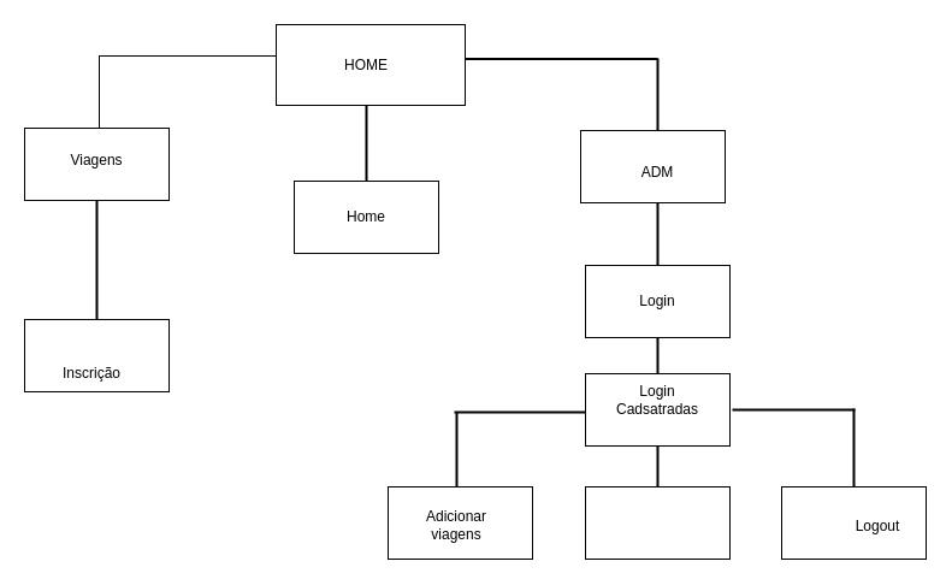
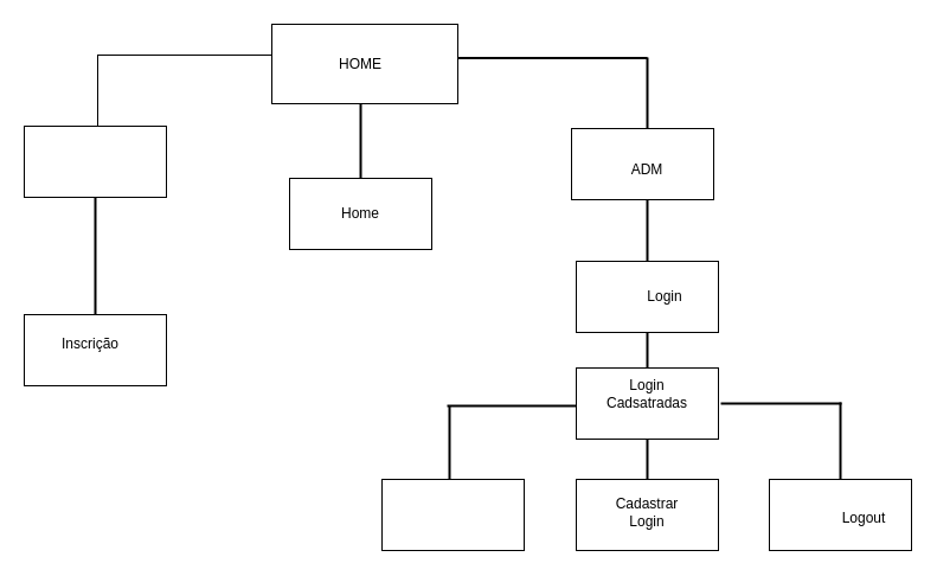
  <mxCell id="0" />
  <mxCell id="1" parent="0" />
  <mxCell id="2" value="" style="rounded=0;whiteSpace=wrap;html=1;" vertex="1" parent="1"><mxGeometry x="229" y="20" width="157" height="67" as="geometry" /></mxCell>
  <mxCell id="3" value="&lt;font style=&quot;vertical-align: inherit&quot;&gt;&lt;font style=&quot;vertical-align: inherit&quot;&gt;HOME&lt;/font&gt;&lt;/font&gt;" style="text;html=1;strokeColor=none;fillColor=none;align=center;verticalAlign=middle;whiteSpace=wrap;rounded=0;" vertex="1" parent="1"><mxGeometry x="284" y="43.5" width="40" height="20" as="geometry" /></mxCell>
  <mxCell id="4" value="" style="shape=partialRectangle;whiteSpace=wrap;html=1;bottom=0;right=0;fillColor=none;" vertex="1" parent="1"><mxGeometry x="82" y="46" width="147" height="60" as="geometry" /></mxCell>
  <mxCell id="5" value="" style="line;strokeWidth=2;html=1;" vertex="1" parent="1"><mxGeometry x="386" y="43.5" width="160" height="10" as="geometry" /></mxCell>
  <mxCell id="6" value="" style="line;strokeWidth=2;direction=south;html=1;" vertex="1" parent="1"><mxGeometry x="428" y="48" width="236" height="60" as="geometry" /></mxCell>
  <mxCell id="7" value="" style="rounded=0;whiteSpace=wrap;html=1;" vertex="1" parent="1"><mxGeometry x="20" y="106" width="120" height="60" as="geometry" /></mxCell>
  <mxCell id="8" value="" style="rounded=0;whiteSpace=wrap;html=1;" vertex="1" parent="1"><mxGeometry x="482" y="108" width="120" height="60" as="geometry" /></mxCell>
- <mxCell id="9" value="Viagens" style="text;html=1;strokeColor=none;fillColor=none;align=center;verticalAlign=middle;whiteSpace=wrap;rounded=0;" vertex="1" parent="1"><mxGeometry x="60" y="123" width="40" height="20" as="geometry" /></mxCell>
  <mxCell id="10" value="ADM" style="text;html=1;strokeColor=none;fillColor=none;align=center;verticalAlign=middle;whiteSpace=wrap;rounded=0;" vertex="1" parent="1"><mxGeometry x="526" y="133" width="40" height="20" as="geometry" /></mxCell>
  <mxCell id="11" value="" style="line;strokeWidth=2;direction=south;html=1;" vertex="1" parent="1"><mxGeometry x="541" y="168" width="10" height="52" as="geometry" /></mxCell>
  <mxCell id="12" value="" style="rounded=0;whiteSpace=wrap;html=1;" vertex="1" parent="1"><mxGeometry x="486" y="220" width="120" height="60" as="geometry" /></mxCell>
  <mxCell id="13" value="" style="line;strokeWidth=2;direction=south;html=1;" vertex="1" parent="1"><mxGeometry x="541" y="280" width="10" height="30" as="geometry" /></mxCell>
  <mxCell id="14" value="" style="rounded=0;whiteSpace=wrap;html=1;" vertex="1" parent="1"><mxGeometry x="486" y="310" width="120" height="60" as="geometry" /></mxCell>
  <mxCell id="15" value="" style="line;strokeWidth=2;direction=south;html=1;" vertex="1" parent="1"><mxGeometry x="541" y="370" width="10" height="34" as="geometry" /></mxCell>
  <mxCell id="16" value="" style="rounded=0;whiteSpace=wrap;html=1;" vertex="1" parent="1"><mxGeometry x="486" y="404" width="120" height="60" as="geometry" /></mxCell>
- <mxCell id="17" value="Login" style="text;html=1;strokeColor=none;fillColor=none;align=center;verticalAlign=middle;whiteSpace=wrap;rounded=0;" vertex="1" parent="1"><mxGeometry x="526" y="240" width="40" height="20" as="geometry" /></mxCell>
+ <mxCell id="17" value="Login" style="text;html=1;strokeColor=none;fillColor=none;align=center;verticalAlign=middle;whiteSpace=wrap;rounded=0;" vertex="1" parent="1"><mxGeometry x="541" y="240" width="40" height="20" as="geometry" /></mxCell>
  <mxCell id="18" value="Login&lt;br&gt;Cadsatradas" style="text;html=1;strokeColor=none;fillColor=none;align=center;verticalAlign=middle;whiteSpace=wrap;rounded=0;" vertex="1" parent="1"><mxGeometry x="526" y="322" width="40" height="20" as="geometry" /></mxCell>
+ <mxCell id="19" value="Cadastrar Login&lt;br&gt;" style="text;html=1;strokeColor=none;fillColor=none;align=center;verticalAlign=middle;whiteSpace=wrap;rounded=0;" vertex="1" parent="1"><mxGeometry x="526" y="422" width="40" height="20" as="geometry" /></mxCell>
  <mxCell id="20" value="" style="line;strokeWidth=2;direction=west;html=1;" vertex="1" parent="1"><mxGeometry x="377" y="337" width="109" height="10" as="geometry" /></mxCell>
  <mxCell id="21" value="" style="line;strokeWidth=2;direction=south;html=1;" vertex="1" parent="1"><mxGeometry x="374" y="342" width="10" height="63" as="geometry" /></mxCell>
  <mxCell id="22" value="" style="line;strokeWidth=2;html=1;" vertex="1" parent="1"><mxGeometry x="608" y="335" width="102" height="10" as="geometry" /></mxCell>
  <mxCell id="23" value="" style="line;strokeWidth=2;direction=south;html=1;" vertex="1" parent="1"><mxGeometry x="704" y="339" width="10" height="68" as="geometry" /></mxCell>
  <mxCell id="24" value="" style="rounded=0;whiteSpace=wrap;html=1;" vertex="1" parent="1"><mxGeometry x="322" y="404" width="120" height="60" as="geometry" /></mxCell>
  <mxCell id="25" value="" style="rounded=0;whiteSpace=wrap;html=1;" vertex="1" parent="1"><mxGeometry x="649" y="404" width="120" height="60" as="geometry" /></mxCell>
- <mxCell id="26" value="Adicionar viagens" style="text;html=1;strokeColor=none;fillColor=none;align=center;verticalAlign=middle;whiteSpace=wrap;rounded=0;" vertex="1" parent="1"><mxGeometry x="359" y="426" width="40" height="20" as="geometry" /></mxCell>
  <mxCell id="27" value="Logout" style="text;html=1;strokeColor=none;fillColor=none;align=center;verticalAlign=middle;whiteSpace=wrap;rounded=0;" vertex="1" parent="1"><mxGeometry x="709" y="427" width="40" height="20" as="geometry" /></mxCell>
  <mxCell id="28" value="" style="line;strokeWidth=2;direction=south;html=1;" vertex="1" parent="1"><mxGeometry x="299" y="87" width="10" height="63" as="geometry" /></mxCell>
  <mxCell id="29" value="" style="rounded=0;whiteSpace=wrap;html=1;" vertex="1" parent="1"><mxGeometry x="244" y="150" width="120" height="60" as="geometry" /></mxCell>
  <mxCell id="30" value="" style="line;strokeWidth=2;direction=south;html=1;" vertex="1" parent="1"><mxGeometry x="75" y="166" width="10" height="99" as="geometry" /></mxCell>
  <mxCell id="31" value="" style="rounded=0;whiteSpace=wrap;html=1;" vertex="1" parent="1"><mxGeometry x="20" y="265" width="120" height="60" as="geometry" /></mxCell>
  <mxCell id="32" value="Home" style="text;html=1;strokeColor=none;fillColor=none;align=center;verticalAlign=middle;whiteSpace=wrap;rounded=0;" vertex="1" parent="1"><mxGeometry x="284" y="170" width="40" height="20" as="geometry" /></mxCell>
- <mxCell id="33" value="Inscrição&lt;br&gt;" style="text;html=1;strokeColor=none;fillColor=none;align=center;verticalAlign=middle;whiteSpace=wrap;rounded=0;" vertex="1" parent="1"><mxGeometry x="56" y="300" width="40" height="20" as="geometry" /></mxCell>
+ <mxCell id="33" value="Inscrição&lt;br&gt;" style="text;html=1;strokeColor=none;fillColor=none;align=center;verticalAlign=middle;whiteSpace=wrap;rounded=0;" vertex="1" parent="1"><mxGeometry x="56" y="280" width="40" height="20" as="geometry" /></mxCell>
